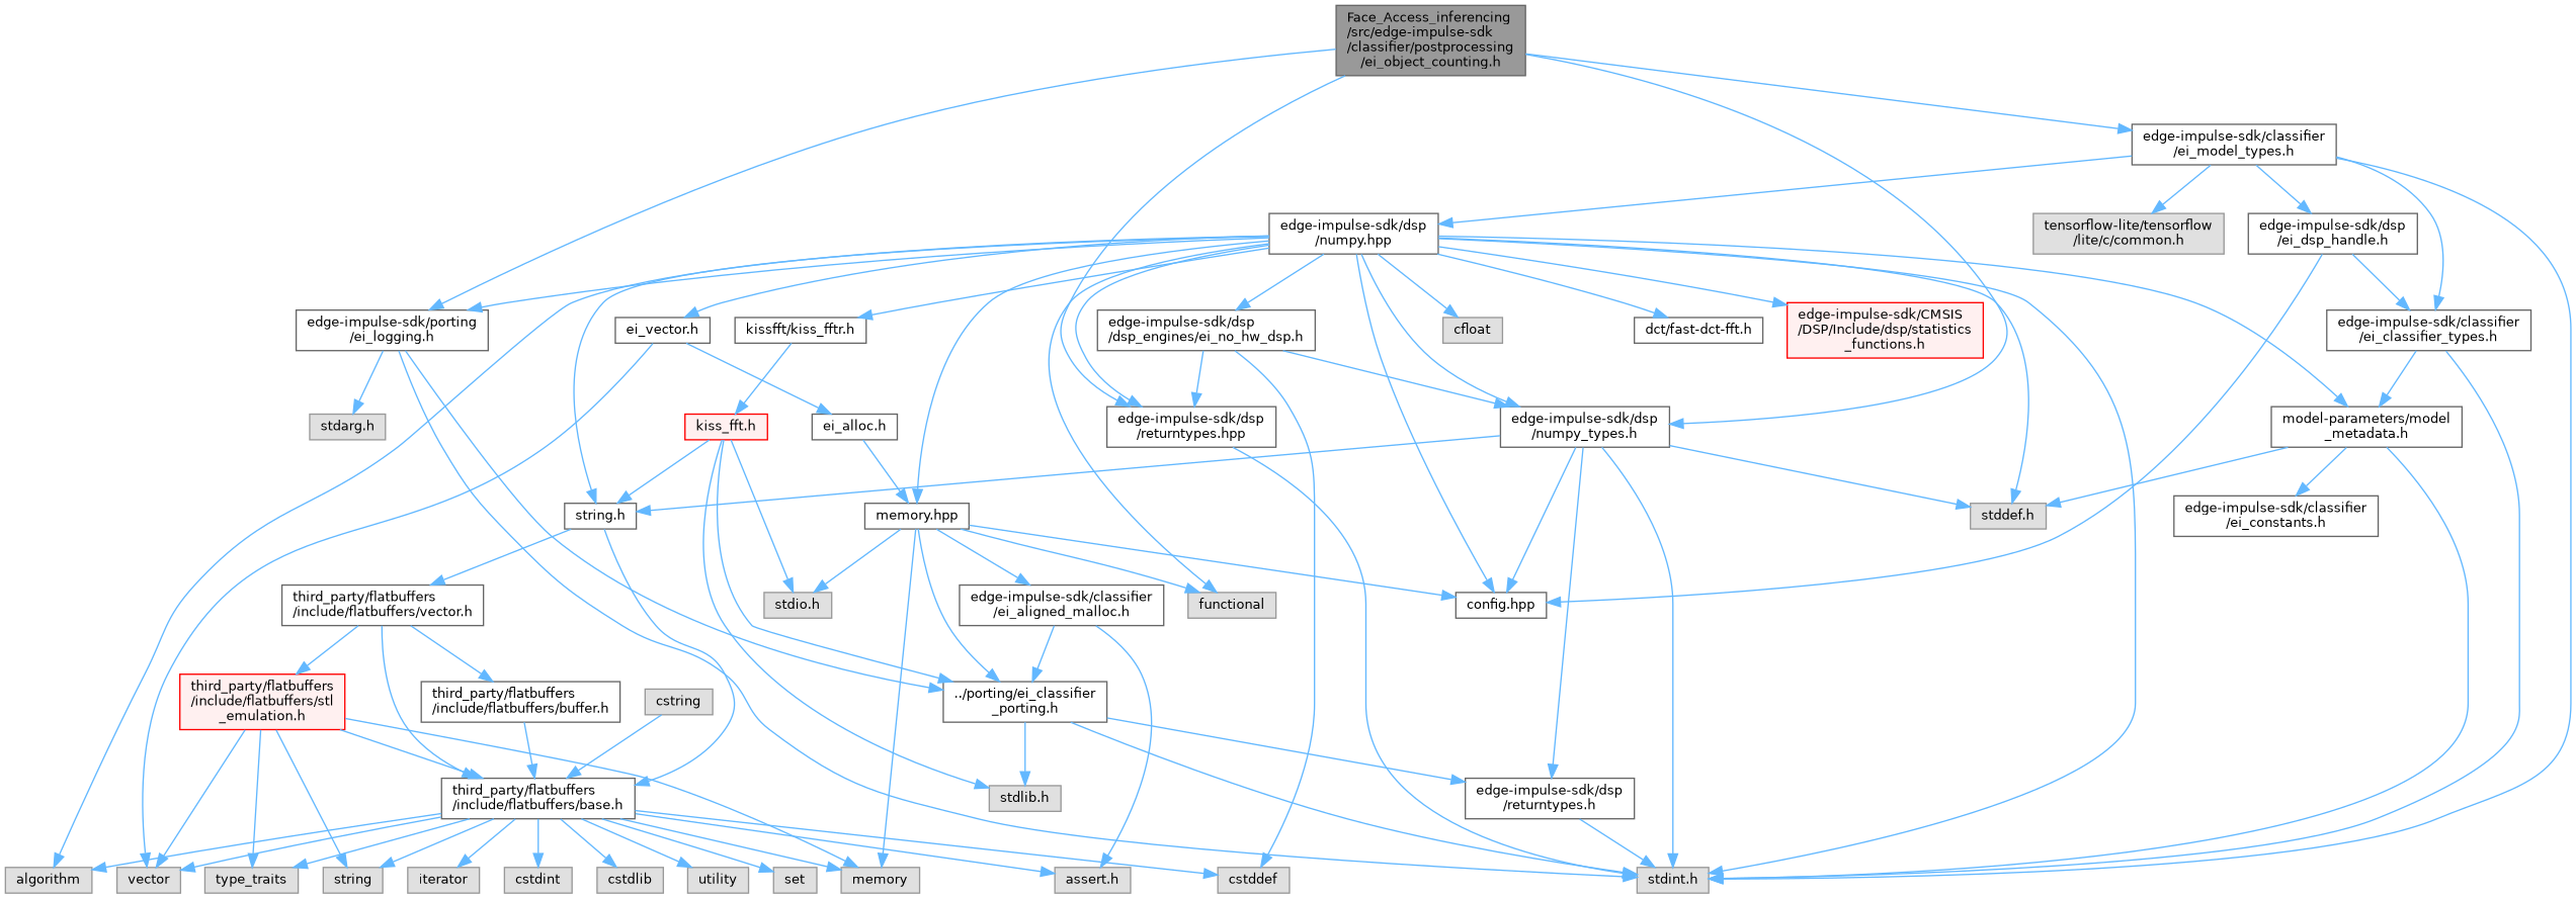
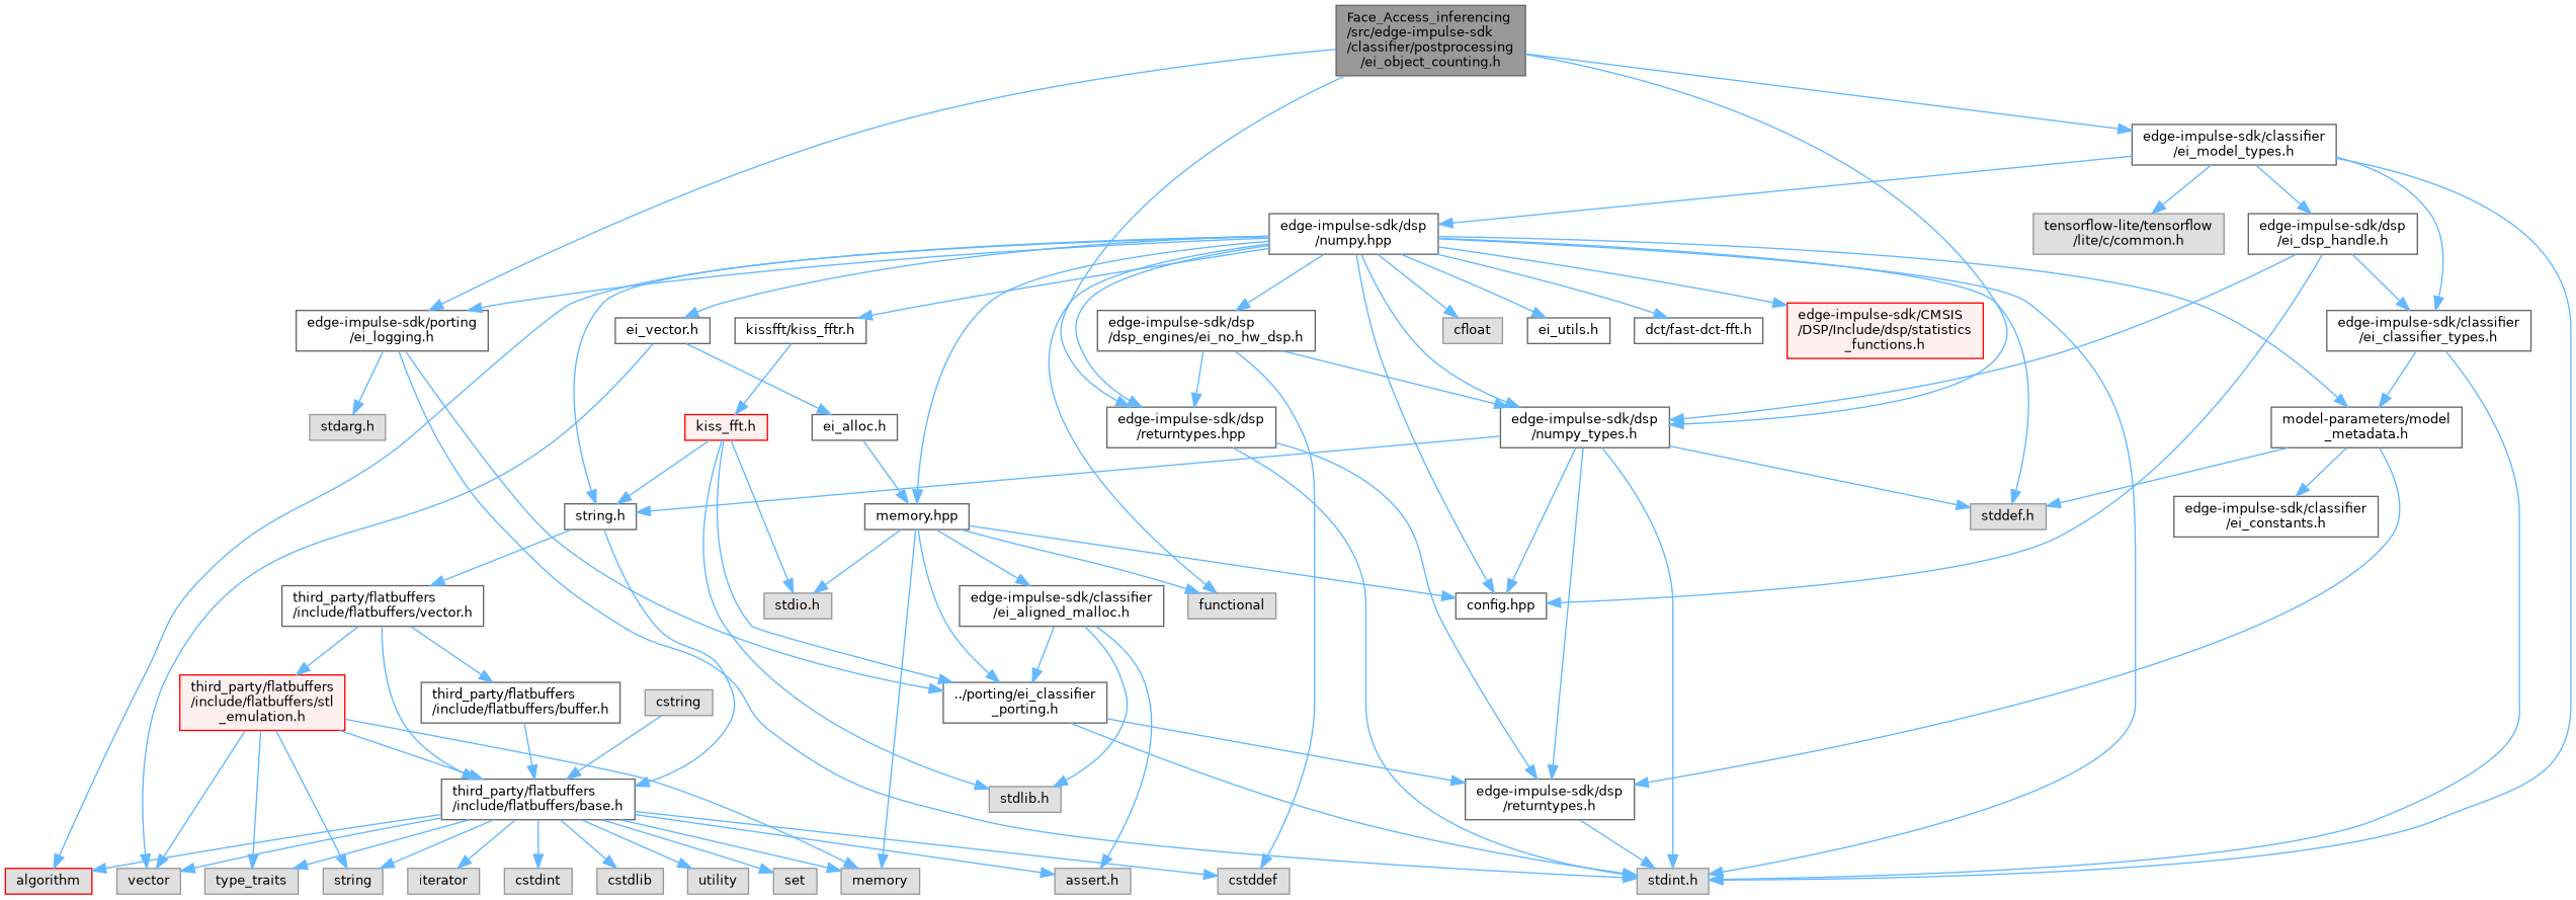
  digraph {
    node [color=grey40 fillcolor=white fontname=Helvetica fontsize=10 shape=box style=filled]
    edge [color=steelblue1 fontname=Helvetica fontsize=10 labelfontname=Helvetica labelfontsize=10 style=solid]
    n1 [color=gray40 fillcolor=grey60 fontcolor=black height=0.2 label="Face_Access_inferencing\l/src/edge-impulse-sdk\l/classifier/postprocessing\l/ei_object_counting.h" width=0.4]
    n2 [height=0.2 label="edge-impulse-sdk/dsp\l/numpy_types.h" width=0.4]
    n3 [height=0.2 label="edge-impulse-sdk/dsp\l/returntypes.hpp" width=0.4]
    n4 [height=0.2 label="edge-impulse-sdk/classifier\l/ei_model_types.h" width=0.4]
    n5 [height=0.2 label="edge-impulse-sdk/porting\l/ei_logging.h" width=0.4]
    n6 [color=grey60 fillcolor="#E0E0E0" height=0.2 label="stdint.h" width=0.4]
    n7 [height=0.2 label="string.h" width=0.4]
    n8 [color=grey60 fillcolor="#E0E0E0" height=0.2 label="stddef.h" width=0.4]
    n9 [height=0.2 label="config.hpp" width=0.4]
    n10 [height=0.2 label="edge-impulse-sdk/dsp\l/returntypes.h" width=0.4]
    n11 [height=0.2 label="edge-impulse-sdk/classifier\l/ei_classifier_types.h" width=0.4]
    n12 [height=0.2 label="edge-impulse-sdk/dsp\l/ei_dsp_handle.h" width=0.4]
    n13 [height=0.2 label="edge-impulse-sdk/dsp\l/numpy.hpp" width=0.4]
    n14 [color=grey60 fillcolor="#E0E0E0" height=0.2 label="tensorflow-lite/tensorflow\l/lite/c/common.h" width=0.4]
    n15 [height=0.2 label="../porting/ei_classifier\l_porting.h" width=0.4]
    n16 [color=grey60 fillcolor="#E0E0E0" height=0.2 label="stdarg.h" width=0.4]
    n17 [height=0.2 label="third_party/flatbuffers\l/include/flatbuffers/base.h" width=0.4]
    n18 [height=0.2 label="third_party/flatbuffers\l/include/flatbuffers/vector.h" width=0.4]
    n19 [color=grey60 fillcolor="#E0E0E0" height=0.2 label="assert.h" width=0.4]
    n20 [color=grey60 fillcolor="#E0E0E0" height=0.2 label=cstdint width=0.4]
    n21 [color=grey60 fillcolor="#E0E0E0" height=0.2 label=cstddef width=0.4]
    n22 [color=grey60 fillcolor="#E0E0E0" height=0.2 label=cstdlib width=0.4]
    n23 [color=grey60 fillcolor="#E0E0E0" height=0.2 label=utility width=0.4]
    n24 [color=grey60 fillcolor="#E0E0E0" height=0.2 label=string width=0.4]
    n25 [color=grey60 fillcolor="#E0E0E0" height=0.2 label=type_traits width=0.4]
    n26 [color=grey60 fillcolor="#E0E0E0" height=0.2 label=vector width=0.4]
    n27 [color=grey60 fillcolor="#E0E0E0" height=0.2 label=set width=0.4]
-   n28 [color=grey60 fillcolor="#E0E0E0" height=0.2 label=algorithm width=0.4]
+   n28 [color=red fillcolor="#E0E0E0" height=0.2 label=algorithm width=0.4]
    n29 [color=grey60 fillcolor="#E0E0E0" height=0.2 label=iterator width=0.4]
    n30 [color=grey60 fillcolor="#E0E0E0" height=0.2 label=memory width=0.4]
    n31 [height=0.2 label="third_party/flatbuffers\l/include/flatbuffers/buffer.h" width=0.4]
    n32 [color=red fillcolor="#FFF0F0" height=0.2 label="third_party/flatbuffers\l/include/flatbuffers/stl\l_emulation.h" width=0.4]
    n33 [color=grey60 fillcolor="#E0E0E0" height=0.2 label=cstring width=0.4]
    n34 [height=0.2 label="model-parameters/model\l_metadata.h" width=0.4]
    n35 [color=grey60 fillcolor="#E0E0E0" height=0.2 label=cfloat width=0.4]
    n36 [height=0.2 label="ei_vector.h" width=0.4]
    n37 [height=0.2 label="memory.hpp" width=0.4]
    n38 [color=grey60 fillcolor="#E0E0E0" height=0.2 label=functional width=0.4]
+   n39 [height=0.2 label="ei_utils.h" width=0.4]
    n40 [height=0.2 label="dct/fast-dct-fft.h" width=0.4]
    n41 [height=0.2 label="kissfft/kiss_fftr.h" width=0.4]
    n42 [height=0.2 label="edge-impulse-sdk/dsp\l/dsp_engines/ei_no_hw_dsp.h" width=0.4]
    n43 [color=red fillcolor="#FFF0F0" height=0.2 label="edge-impulse-sdk/CMSIS\l/DSP/Include/dsp/statistics\l_functions.h" width=0.4]
    n44 [height=0.2 label="edge-impulse-sdk/classifier\l/ei_constants.h" width=0.4]
    n45 [height=0.2 label="ei_alloc.h" width=0.4]
    n46 [color=grey60 fillcolor="#E0E0E0" height=0.2 label="stdio.h" width=0.4]
    n47 [height=0.2 label="edge-impulse-sdk/classifier\l/ei_aligned_malloc.h" width=0.4]
    n48 [color=red fillcolor="#FFF0F0" height=0.2 label="kiss_fft.h" width=0.4]
    n49 [color=grey60 fillcolor="#E0E0E0" height=0.2 label="stdlib.h" width=0.4]
    n1 -> n2
    n1 -> n3
    n1 -> n4
    n1 -> n5
    n2 -> n6
    n2 -> n7
    n2 -> n8
    n2 -> n9
    n2 -> n10
    n3 -> n6
+   n3 -> n10
    n4 -> n6
    n4 -> n11
    n4 -> n12
    n4 -> n13
    n4 -> n14
    n5 -> n6
    n5 -> n15
    n5 -> n16
    n7 -> n17
    n7 -> n18
    n10 -> n6
    n11 -> n6
    n11 -> n34
+   n12 -> n2
    n12 -> n9
    n12 -> n11
    n13 -> n2
    n13 -> n3
    n13 -> n5
    n13 -> n6
    n13 -> n7
    n13 -> n8
    n13 -> n9
    n13 -> n28
    n13 -> n34
    n13 -> n35
    n13 -> n36
    n13 -> n37
    n13 -> n38
+   n13 -> n39
    n13 -> n40
    n13 -> n41
    n13 -> n42
    n13 -> n43
    n15 -> n6
    n15 -> n10
-   n15 -> n49
+   n47 -> n49
    n17 -> n19
    n17 -> n20
    n17 -> n21
    n17 -> n22
    n17 -> n23
    n17 -> n24
    n17 -> n25
    n17 -> n26
    n17 -> n27
    n17 -> n28
    n17 -> n29
    n17 -> n30
    n18 -> n17
    n18 -> n31
    n18 -> n32
    n31 -> n17
    n32 -> n17
    n32 -> n24
    n32 -> n25
    n32 -> n26
    n32 -> n30
    n33 -> n17
-   n34 -> n6
+   n34 -> n10
    n34 -> n8
    n34 -> n44
    n36 -> n26
    n36 -> n45
    n37 -> n9
    n37 -> n15
    n37 -> n30
    n37 -> n38
    n37 -> n46
    n37 -> n47
    n41 -> n48
    n42 -> n2
    n42 -> n3
    n42 -> n21
    n45 -> n37
    n47 -> n15
    n47 -> n19
    n48 -> n7
    n48 -> n15
    n48 -> n46
    n48 -> n49
  }
